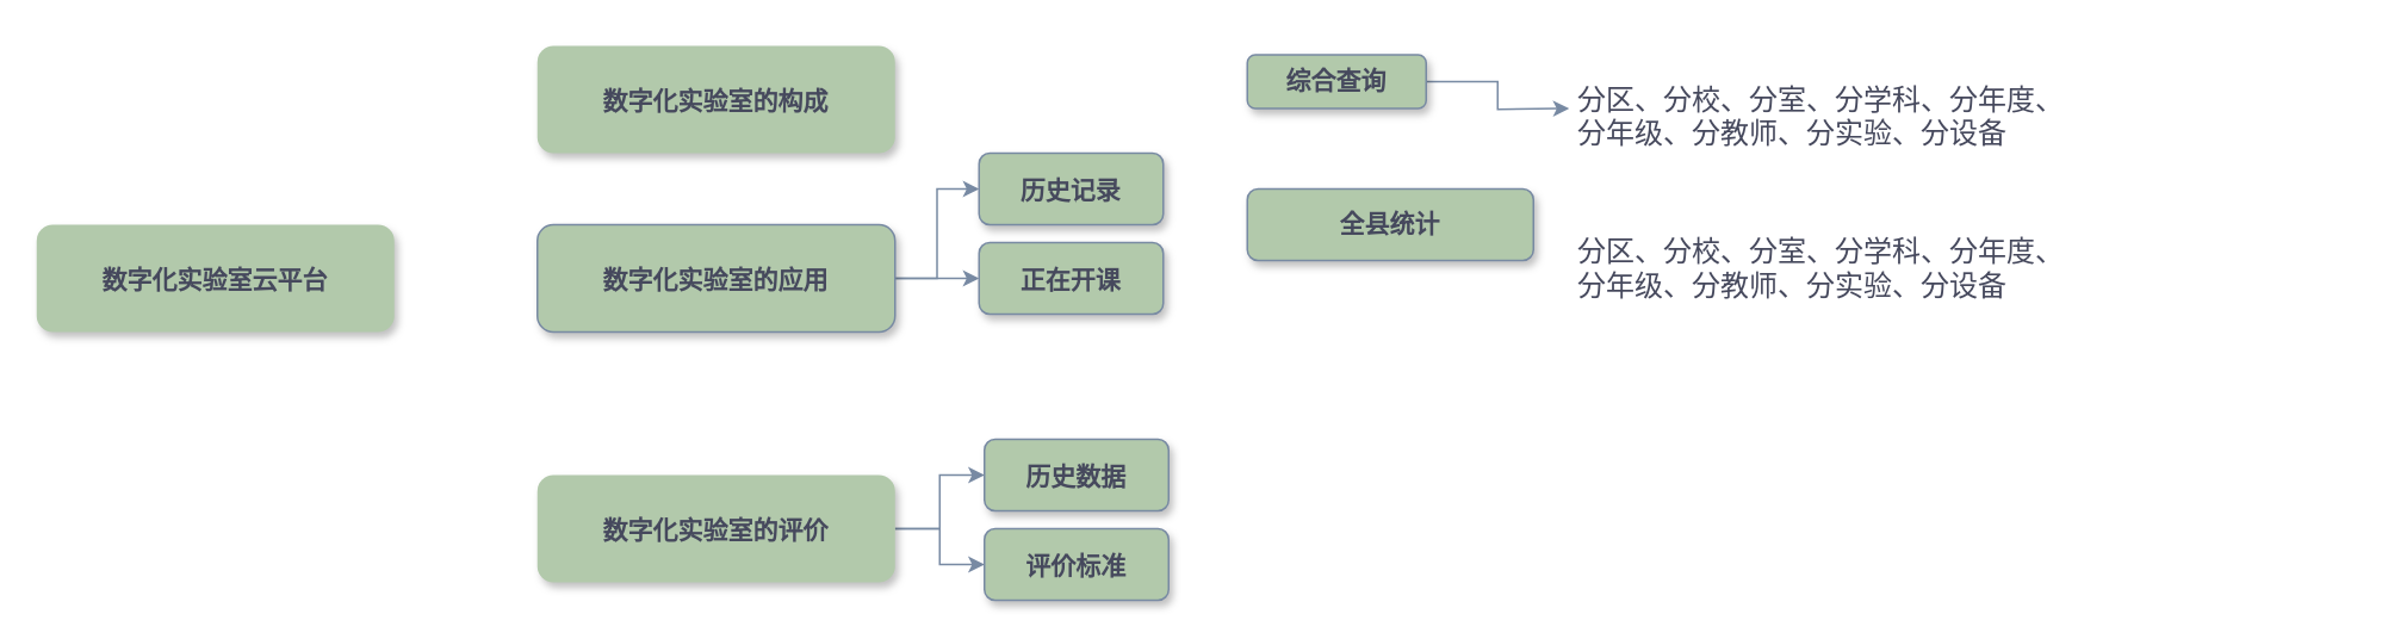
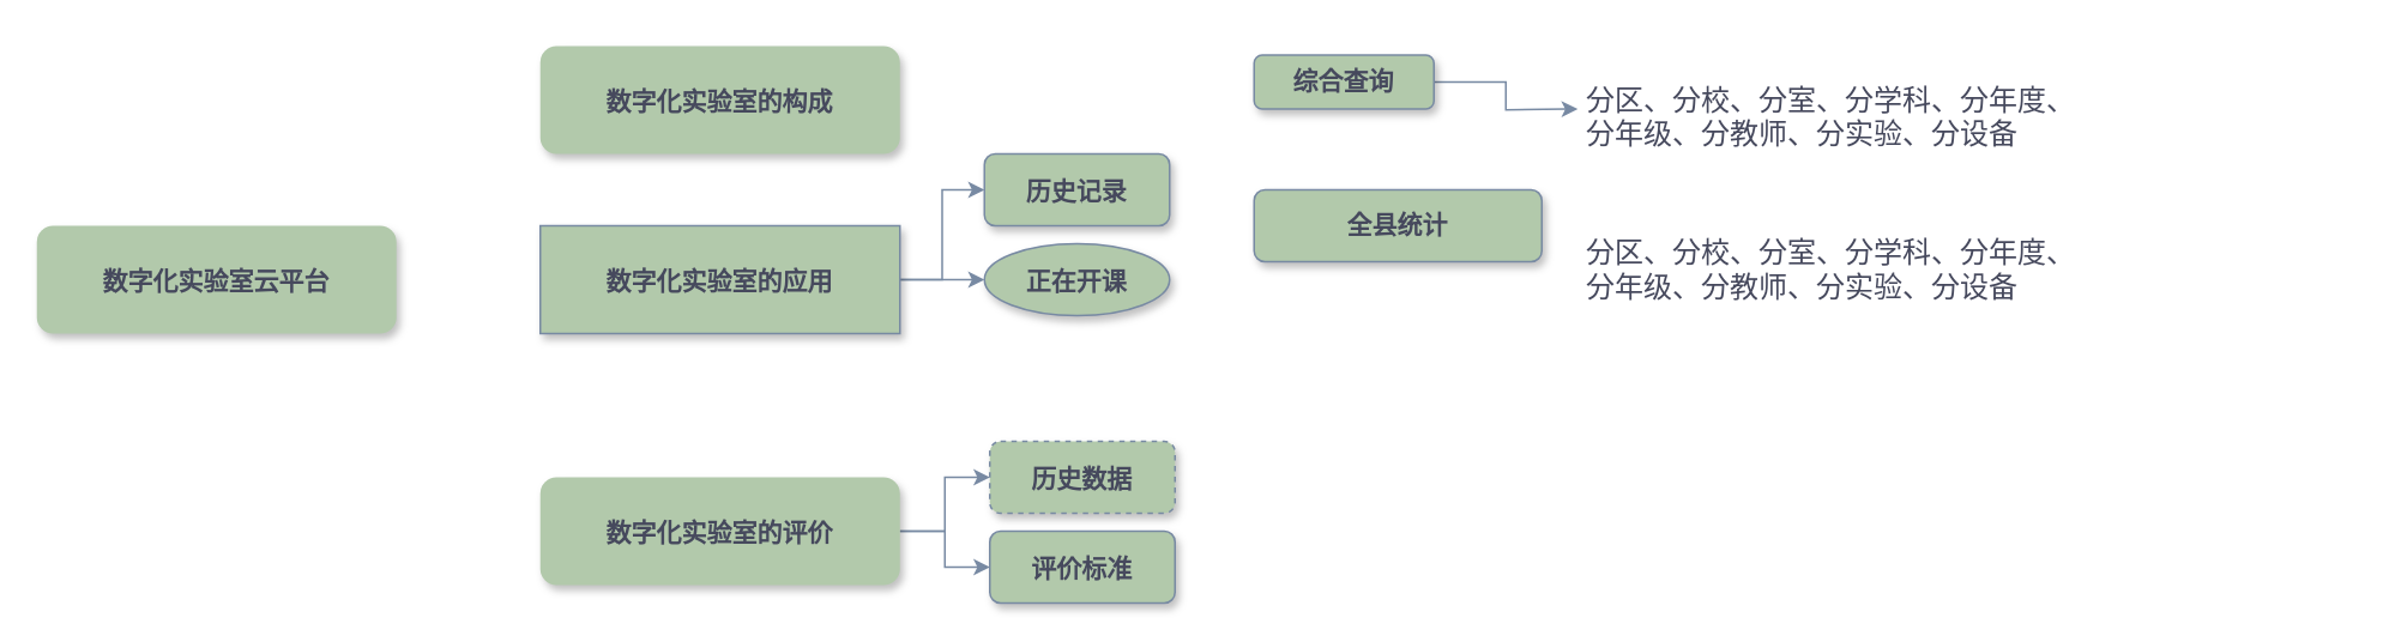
  <mxCell id="0" />
  <mxCell id="1" parent="0" />
  <mxCell id="2" value="数字化实验室云平台" style="rounded=1;fillColor=#B2C9AB;strokeColor=none;shadow=1;fontStyle=1;fontColor=#46495D;fontSize=14;labelBackgroundColor=none;" vertex="1" parent="1"><mxGeometry x="20" y="125" width="200" height="60" as="geometry" /></mxCell>
  <mxCell id="3" value="数字化实验室的构成" style="rounded=1;fillColor=#B2C9AB;strokeColor=none;shadow=1;fontStyle=1;fontColor=#46495D;fontSize=14;labelBackgroundColor=none;" vertex="1" parent="1"><mxGeometry x="300" y="25" width="200" height="60" as="geometry" /></mxCell>
  <mxCell id="4" style="edgeStyle=orthogonalEdgeStyle;rounded=0;orthogonalLoop=1;jettySize=auto;html=1;entryX=0;entryY=0.5;entryDx=0;entryDy=0;strokeColor=#788AA3;fontColor=#46495D;fillColor=#B2C9AB;" edge="1" parent="1" source="6" target="11"><mxGeometry relative="1" as="geometry" /></mxCell>
  <mxCell id="5" style="edgeStyle=orthogonalEdgeStyle;rounded=0;orthogonalLoop=1;jettySize=auto;html=1;entryX=0;entryY=0.5;entryDx=0;entryDy=0;strokeColor=#788AA3;fontColor=#46495D;fillColor=#B2C9AB;" edge="1" parent="1" source="6" target="10"><mxGeometry relative="1" as="geometry" /></mxCell>
- <mxCell id="6" value="数字化实验室的应用" style="rounded=1;fillColor=#B2C9AB;strokeColor=#788AA3;shadow=1;fontStyle=1;fontSize=14;labelBackgroundColor=none;fontColor=#46495D;" vertex="1" parent="1"><mxGeometry x="300" y="125" width="200" height="60" as="geometry" /></mxCell>
+ <mxCell id="6" value="数字化实验室的应用" style="fillColor=#B2C9AB;strokeColor=#788AA3;shadow=1;fontStyle=1;fontSize=14;labelBackgroundColor=none;fontColor=#46495D;rounded=0;" vertex="1" parent="1"><mxGeometry x="300" y="125" width="200" height="60" as="geometry" /></mxCell>
  <mxCell id="7" style="edgeStyle=orthogonalEdgeStyle;rounded=0;orthogonalLoop=1;jettySize=auto;html=1;entryX=0;entryY=0.5;entryDx=0;entryDy=0;strokeColor=#788AA3;fontColor=#46495D;fillColor=#B2C9AB;" edge="1" parent="1" source="9" target="12"><mxGeometry relative="1" as="geometry" /></mxCell>
  <mxCell id="8" style="edgeStyle=orthogonalEdgeStyle;rounded=0;orthogonalLoop=1;jettySize=auto;html=1;entryX=0;entryY=0.5;entryDx=0;entryDy=0;strokeColor=#788AA3;fontColor=#46495D;fillColor=#B2C9AB;" edge="1" parent="1" source="9" target="13"><mxGeometry relative="1" as="geometry" /></mxCell>
  <mxCell id="9" value="数字化实验室的评价" style="rounded=1;fillColor=#B2C9AB;strokeColor=none;shadow=1;fontStyle=1;fontColor=#46495D;fontSize=14;labelBackgroundColor=none;" vertex="1" parent="1"><mxGeometry x="300" y="265" width="200" height="60" as="geometry" /></mxCell>
- <mxCell id="10" value="正在开课" style="rounded=1;fillColor=#B2C9AB;strokeColor=#788AA3;shadow=1;fontStyle=1;fontSize=14;labelBackgroundColor=none;fontColor=#46495D;" vertex="1" parent="1"><mxGeometry x="547" y="135" width="103" height="40" as="geometry" /></mxCell>
+ <mxCell id="10" value="正在开课" style="ellipse;fillColor=#B2C9AB;strokeColor=#788AA3;shadow=1;fontStyle=1;fontSize=14;labelBackgroundColor=none;fontColor=#46495D;" vertex="1" parent="1"><mxGeometry x="547" y="135" width="103" height="40" as="geometry" /></mxCell>
  <mxCell id="11" value="历史记录" style="rounded=1;fillColor=#B2C9AB;strokeColor=#788AA3;shadow=1;fontStyle=1;fontSize=14;labelBackgroundColor=none;fontColor=#46495D;" vertex="1" parent="1"><mxGeometry x="547" y="85" width="103" height="40" as="geometry" /></mxCell>
- <mxCell id="12" value="历史数据" style="rounded=1;fillColor=#B2C9AB;strokeColor=#788AA3;shadow=1;fontStyle=1;fontSize=14;labelBackgroundColor=none;fontColor=#46495D;" vertex="1" parent="1"><mxGeometry x="550" y="245" width="103" height="40" as="geometry" /></mxCell>
+ <mxCell id="12" value="历史数据" style="rounded=1;fillColor=#B2C9AB;strokeColor=#788AA3;shadow=1;fontStyle=1;fontSize=14;labelBackgroundColor=none;fontColor=#46495D;dashed=1;" vertex="1" parent="1"><mxGeometry x="550" y="245" width="103" height="40" as="geometry" /></mxCell>
  <mxCell id="13" value="评价标准" style="rounded=1;fillColor=#B2C9AB;strokeColor=#788AA3;shadow=1;fontStyle=1;fontSize=14;labelBackgroundColor=none;fontColor=#46495D;" vertex="1" parent="1"><mxGeometry x="550" y="295" width="103" height="40" as="geometry" /></mxCell>
  <mxCell id="14" value="" style="edgeStyle=orthogonalEdgeStyle;rounded=0;orthogonalLoop=1;jettySize=auto;html=1;strokeColor=#788AA3;fontColor=#46495D;fillColor=#B2C9AB;" edge="1" parent="1" source="15"><mxGeometry relative="1" as="geometry"><mxPoint x="877" y="60" as="targetPoint" /></mxGeometry></mxCell>
  <mxCell id="15" value="综合查询" style="whiteSpace=wrap;html=1;fontSize=14;fillColor=#B2C9AB;strokeColor=#788AA3;fontColor=#46495D;rounded=1;shadow=1;fontStyle=1;labelBackgroundColor=none;" vertex="1" parent="1"><mxGeometry x="697" y="30" width="100" height="30" as="geometry" /></mxCell>
  <mxCell id="16" value="全县统计" style="whiteSpace=wrap;html=1;fontSize=14;fillColor=#B2C9AB;strokeColor=#788AA3;fontColor=#46495D;rounded=1;shadow=1;fontStyle=1;labelBackgroundColor=none;" vertex="1" parent="1"><mxGeometry x="697" y="105" width="160" height="40" as="geometry" /></mxCell>
  <mxCell id="17" value="&#10;分区、分校、分室、分学科、分年度、&#10;分年级、分教师、分实验、分设备" style="text;strokeColor=none;fillColor=none;align=left;verticalAlign=middle;whiteSpace=wrap;rounded=0;fontColor=#46495D;labelBackgroundColor=none;labelBorderColor=none;fontSize=16;" vertex="1" parent="1"><mxGeometry x="880" y="20" width="430" height="70" as="geometry" /></mxCell>
  <mxCell id="18" value="&#10;分区、分校、分室、分学科、分年度、&#10;分年级、分教师、分实验、分设备" style="text;strokeColor=none;fillColor=none;align=left;verticalAlign=middle;whiteSpace=wrap;rounded=0;fontColor=#46495D;labelBackgroundColor=none;labelBorderColor=none;fontSize=16;" vertex="1" parent="1"><mxGeometry x="880" y="105" width="430" height="70" as="geometry" /></mxCell>
